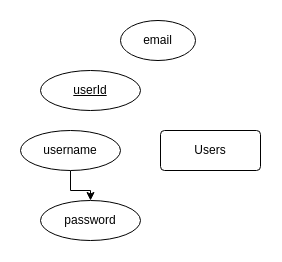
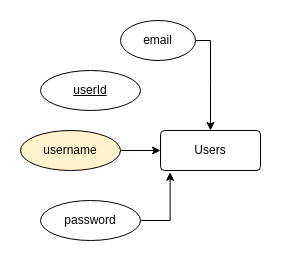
  <mxCell id="0" />
  <mxCell id="1" parent="0" />
  <mxCell id="2" value="Users" style="rounded=1;arcSize=10;whiteSpace=wrap;html=1;align=center;" vertex="1" parent="1"><mxGeometry x="160" y="130" width="100" height="40" as="geometry" /></mxCell>
+ <mxCell id="3" style="edgeStyle=orthogonalEdgeStyle;rounded=0;orthogonalLoop=1;jettySize=auto;html=1;entryX=0.096;entryY=1.045;entryDx=0;entryDy=0;entryPerimeter=0;" edge="1" parent="1" source="4" target="2"><mxGeometry relative="1" as="geometry" /></mxCell>
  <mxCell id="4" value="password" style="ellipse;whiteSpace=wrap;html=1;align=center;" vertex="1" parent="1"><mxGeometry x="40" y="200" width="100" height="40" as="geometry" /></mxCell>
+ <mxCell id="5" value="" style="edgeStyle=orthogonalEdgeStyle;rounded=0;orthogonalLoop=1;jettySize=auto;html=1;" edge="1" parent="1" source="6" target="2"><mxGeometry relative="1" as="geometry"><Array as="points"><mxPoint x="210" y="80" /><mxPoint x="210" y="80" /></Array></mxGeometry></mxCell>
  <mxCell id="6" value="email" style="ellipse;whiteSpace=wrap;html=1;align=center;" vertex="1" parent="1"><mxGeometry x="120" y="20" width="75" height="40" as="geometry" /></mxCell>
- <mxCell id="7" value="" style="edgeStyle=orthogonalEdgeStyle;rounded=0;orthogonalLoop=1;jettySize=auto;html=1;" edge="1" parent="1" source="8" target="4"><mxGeometry relative="1" as="geometry" /></mxCell>
- <mxCell id="8" value="username" style="ellipse;whiteSpace=wrap;html=1;align=center;" vertex="1" parent="1"><mxGeometry x="20" y="130" width="100" height="40" as="geometry" /></mxCell>
+ <mxCell id="7" value="" style="edgeStyle=orthogonalEdgeStyle;rounded=0;orthogonalLoop=1;jettySize=auto;html=1;" edge="1" parent="1" source="8" target="2"><mxGeometry relative="1" as="geometry" /></mxCell>
+ <mxCell id="8" value="username" style="ellipse;whiteSpace=wrap;html=1;align=center;fillColor=#fff2cc;" vertex="1" parent="1"><mxGeometry x="20" y="130" width="100" height="40" as="geometry" /></mxCell>
  <mxCell id="9" value="userId" style="ellipse;whiteSpace=wrap;html=1;align=center;fontStyle=4;" vertex="1" parent="1"><mxGeometry x="40" y="70" width="100" height="40" as="geometry" /></mxCell>
